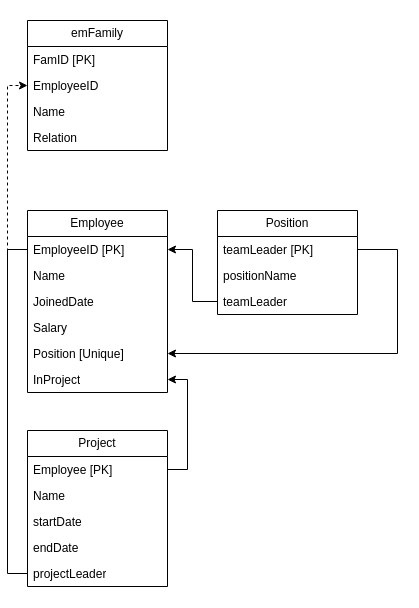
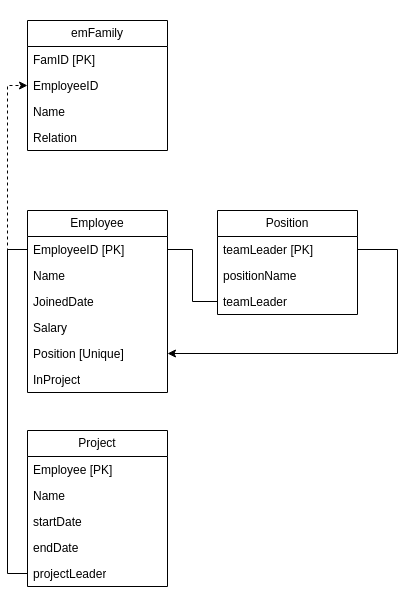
  <mxCell id="0" />
  <mxCell id="1" parent="0" />
  <mxCell id="2" value="Employee" style="swimlane;fontStyle=0;childLayout=stackLayout;horizontal=1;startSize=26;fillColor=none;horizontalStack=0;resizeParent=1;resizeParentMax=0;resizeLast=0;collapsible=1;marginBottom=0;whiteSpace=wrap;html=1;" vertex="1" parent="1"><mxGeometry x="20" y="210" width="140" height="182" as="geometry"><mxRectangle x="60" y="70" width="90" height="30" as="alternateBounds" /></mxGeometry></mxCell>
  <mxCell id="3" value="EmployeeID [PK]" style="text;strokeColor=none;fillColor=none;align=left;verticalAlign=top;spacingLeft=4;spacingRight=4;overflow=hidden;rotatable=0;points=[[0,0.5],[1,0.5]];portConstraint=eastwest;whiteSpace=wrap;html=1;" vertex="1" parent="2"><mxGeometry y="26" width="140" height="26" as="geometry" /></mxCell>
  <mxCell id="4" value="Name" style="text;strokeColor=none;fillColor=none;align=left;verticalAlign=top;spacingLeft=4;spacingRight=4;overflow=hidden;rotatable=0;points=[[0,0.5],[1,0.5]];portConstraint=eastwest;whiteSpace=wrap;html=1;" vertex="1" parent="2"><mxGeometry y="52" width="140" height="26" as="geometry" /></mxCell>
  <mxCell id="5" value="JoinedDate&lt;br&gt;" style="text;strokeColor=none;fillColor=none;align=left;verticalAlign=top;spacingLeft=4;spacingRight=4;overflow=hidden;rotatable=0;points=[[0,0.5],[1,0.5]];portConstraint=eastwest;whiteSpace=wrap;html=1;" vertex="1" parent="2"><mxGeometry y="78" width="140" height="26" as="geometry" /></mxCell>
  <mxCell id="6" value="Salary" style="text;strokeColor=none;fillColor=none;align=left;verticalAlign=top;spacingLeft=4;spacingRight=4;overflow=hidden;rotatable=0;points=[[0,0.5],[1,0.5]];portConstraint=eastwest;whiteSpace=wrap;html=1;" vertex="1" parent="2"><mxGeometry y="104" width="140" height="26" as="geometry" /></mxCell>
  <mxCell id="7" value="Position [Unique]" style="text;strokeColor=none;fillColor=none;align=left;verticalAlign=top;spacingLeft=4;spacingRight=4;overflow=hidden;rotatable=0;points=[[0,0.5],[1,0.5]];portConstraint=eastwest;whiteSpace=wrap;html=1;" vertex="1" parent="2"><mxGeometry y="130" width="140" height="26" as="geometry" /></mxCell>
  <mxCell id="8" value="InProject" style="text;strokeColor=none;fillColor=none;align=left;verticalAlign=top;spacingLeft=4;spacingRight=4;overflow=hidden;rotatable=0;points=[[0,0.5],[1,0.5]];portConstraint=eastwest;whiteSpace=wrap;html=1;" vertex="1" parent="2"><mxGeometry y="156" width="140" height="26" as="geometry" /></mxCell>
  <mxCell id="9" value="Position" style="swimlane;fontStyle=0;childLayout=stackLayout;horizontal=1;startSize=26;fillColor=none;horizontalStack=0;resizeParent=1;resizeParentMax=0;resizeLast=0;collapsible=1;marginBottom=0;whiteSpace=wrap;html=1;" vertex="1" parent="1"><mxGeometry x="210" y="210" width="140" height="104" as="geometry"><mxRectangle x="60" y="70" width="90" height="30" as="alternateBounds" /></mxGeometry></mxCell>
  <mxCell id="10" value="teamLeader [PK]" style="text;strokeColor=none;fillColor=none;align=left;verticalAlign=top;spacingLeft=4;spacingRight=4;overflow=hidden;rotatable=0;points=[[0,0.5],[1,0.5]];portConstraint=eastwest;whiteSpace=wrap;html=1;" vertex="1" parent="9"><mxGeometry y="26" width="140" height="26" as="geometry" /></mxCell>
  <mxCell id="11" value="positionName" style="text;strokeColor=none;fillColor=none;align=left;verticalAlign=top;spacingLeft=4;spacingRight=4;overflow=hidden;rotatable=0;points=[[0,0.5],[1,0.5]];portConstraint=eastwest;whiteSpace=wrap;html=1;" vertex="1" parent="9"><mxGeometry y="52" width="140" height="26" as="geometry" /></mxCell>
  <mxCell id="12" value="teamLeader" style="text;strokeColor=none;fillColor=none;align=left;verticalAlign=top;spacingLeft=4;spacingRight=4;overflow=hidden;rotatable=0;points=[[0,0.5],[1,0.5]];portConstraint=eastwest;whiteSpace=wrap;html=1;" vertex="1" parent="9"><mxGeometry y="78" width="140" height="26" as="geometry" /></mxCell>
  <mxCell id="13" value="emFamily" style="swimlane;fontStyle=0;childLayout=stackLayout;horizontal=1;startSize=26;fillColor=none;horizontalStack=0;resizeParent=1;resizeParentMax=0;resizeLast=0;collapsible=1;marginBottom=0;whiteSpace=wrap;html=1;" vertex="1" parent="1"><mxGeometry x="20" y="20" width="140" height="130" as="geometry"><mxRectangle x="60" y="70" width="90" height="30" as="alternateBounds" /></mxGeometry></mxCell>
  <mxCell id="14" value="FamID [PK]" style="text;strokeColor=none;fillColor=none;align=left;verticalAlign=top;spacingLeft=4;spacingRight=4;overflow=hidden;rotatable=0;points=[[0,0.5],[1,0.5]];portConstraint=eastwest;whiteSpace=wrap;html=1;" vertex="1" parent="13"><mxGeometry y="26" width="140" height="26" as="geometry" /></mxCell>
  <mxCell id="15" value="EmployeeID" style="text;strokeColor=none;fillColor=none;align=left;verticalAlign=top;spacingLeft=4;spacingRight=4;overflow=hidden;rotatable=0;points=[[0,0.5],[1,0.5]];portConstraint=eastwest;whiteSpace=wrap;html=1;" vertex="1" parent="13"><mxGeometry y="52" width="140" height="26" as="geometry" /></mxCell>
  <mxCell id="16" value="Name" style="text;strokeColor=none;fillColor=none;align=left;verticalAlign=top;spacingLeft=4;spacingRight=4;overflow=hidden;rotatable=0;points=[[0,0.5],[1,0.5]];portConstraint=eastwest;whiteSpace=wrap;html=1;" vertex="1" parent="13"><mxGeometry y="78" width="140" height="26" as="geometry" /></mxCell>
  <mxCell id="17" value="Relation" style="text;strokeColor=none;fillColor=none;align=left;verticalAlign=top;spacingLeft=4;spacingRight=4;overflow=hidden;rotatable=0;points=[[0,0.5],[1,0.5]];portConstraint=eastwest;whiteSpace=wrap;html=1;" vertex="1" parent="13"><mxGeometry y="104" width="140" height="26" as="geometry" /></mxCell>
- <mxCell id="18" style="edgeStyle=orthogonalEdgeStyle;rounded=0;orthogonalLoop=1;jettySize=auto;html=1;entryX=1;entryY=0.5;entryDx=0;entryDy=0;" edge="1" parent="1" source="12" target="3"><mxGeometry relative="1" as="geometry" /></mxCell>
+ <mxCell id="18" style="edgeStyle=orthogonalEdgeStyle;rounded=0;orthogonalLoop=1;jettySize=auto;html=1;entryX=1;entryY=0.5;entryDx=0;entryDy=0;endArrow=none;" edge="1" parent="1" source="12" target="3"><mxGeometry relative="1" as="geometry" /></mxCell>
  <mxCell id="19" value="Project" style="swimlane;fontStyle=0;childLayout=stackLayout;horizontal=1;startSize=26;fillColor=none;horizontalStack=0;resizeParent=1;resizeParentMax=0;resizeLast=0;collapsible=1;marginBottom=0;whiteSpace=wrap;html=1;" vertex="1" parent="1"><mxGeometry x="20" y="430" width="140" height="156" as="geometry"><mxRectangle x="60" y="70" width="90" height="30" as="alternateBounds" /></mxGeometry></mxCell>
  <mxCell id="20" value="Employee [PK]" style="text;strokeColor=none;fillColor=none;align=left;verticalAlign=top;spacingLeft=4;spacingRight=4;overflow=hidden;rotatable=0;points=[[0,0.5],[1,0.5]];portConstraint=eastwest;whiteSpace=wrap;html=1;" vertex="1" parent="19"><mxGeometry y="26" width="140" height="26" as="geometry" /></mxCell>
  <mxCell id="21" value="Name" style="text;strokeColor=none;fillColor=none;align=left;verticalAlign=top;spacingLeft=4;spacingRight=4;overflow=hidden;rotatable=0;points=[[0,0.5],[1,0.5]];portConstraint=eastwest;whiteSpace=wrap;html=1;" vertex="1" parent="19"><mxGeometry y="52" width="140" height="26" as="geometry" /></mxCell>
  <mxCell id="22" value="startDate" style="text;strokeColor=none;fillColor=none;align=left;verticalAlign=top;spacingLeft=4;spacingRight=4;overflow=hidden;rotatable=0;points=[[0,0.5],[1,0.5]];portConstraint=eastwest;whiteSpace=wrap;html=1;" vertex="1" parent="19"><mxGeometry y="78" width="140" height="26" as="geometry" /></mxCell>
  <mxCell id="23" value="endDate" style="text;strokeColor=none;fillColor=none;align=left;verticalAlign=top;spacingLeft=4;spacingRight=4;overflow=hidden;rotatable=0;points=[[0,0.5],[1,0.5]];portConstraint=eastwest;whiteSpace=wrap;html=1;" vertex="1" parent="19"><mxGeometry y="104" width="140" height="26" as="geometry" /></mxCell>
  <mxCell id="24" value="projectLeader" style="text;strokeColor=none;fillColor=none;align=left;verticalAlign=top;spacingLeft=4;spacingRight=4;overflow=hidden;rotatable=0;points=[[0,0.5],[1,0.5]];portConstraint=eastwest;whiteSpace=wrap;html=1;" vertex="1" parent="19"><mxGeometry y="130" width="140" height="26" as="geometry" /></mxCell>
  <mxCell id="25" style="edgeStyle=orthogonalEdgeStyle;rounded=0;orthogonalLoop=1;jettySize=auto;html=1;entryX=0;entryY=0.5;entryDx=0;entryDy=0;dashed=1;" edge="1" parent="1" source="3" target="15"><mxGeometry relative="1" as="geometry" /></mxCell>
  <mxCell id="26" style="edgeStyle=orthogonalEdgeStyle;rounded=0;orthogonalLoop=1;jettySize=auto;html=1;entryX=0;entryY=0.5;entryDx=0;entryDy=0;endArrow=none;" edge="1" parent="1" source="3" target="24"><mxGeometry relative="1" as="geometry" /></mxCell>
  <mxCell id="27" style="edgeStyle=orthogonalEdgeStyle;rounded=0;orthogonalLoop=1;jettySize=auto;html=1;entryX=1;entryY=0.5;entryDx=0;entryDy=0;" edge="1" parent="1" source="10" target="7"><mxGeometry relative="1" as="geometry"><Array as="points"><mxPoint x="390" y="249" /><mxPoint x="390" y="353" /></Array></mxGeometry></mxCell>
- <mxCell id="28" style="edgeStyle=orthogonalEdgeStyle;rounded=0;orthogonalLoop=1;jettySize=auto;html=1;entryX=1;entryY=0.5;entryDx=0;entryDy=0;exitX=1;exitY=0.5;exitDx=0;exitDy=0;" edge="1" parent="1" source="20" target="8"><mxGeometry relative="1" as="geometry" /></mxCell>
